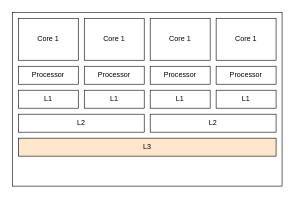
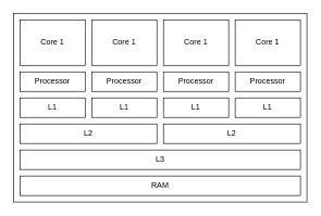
  <mxCell id="0" />
  <mxCell id="1" parent="0" />
  <mxCell id="2" value="" style="rounded=0;whiteSpace=wrap;html=1;fillColor=none;" vertex="1" parent="1"><mxGeometry x="20" y="20" width="450" height="290" as="geometry" /></mxCell>
  <mxCell id="3" value="Core 1" style="rounded=0;whiteSpace=wrap;html=1;" vertex="1" parent="1"><mxGeometry x="30" y="30" width="100" height="70" as="geometry" /></mxCell>
  <mxCell id="4" value="L1" style="rounded=0;whiteSpace=wrap;html=1;" vertex="1" parent="1"><mxGeometry x="30" y="150" width="100" height="30" as="geometry" /></mxCell>
  <mxCell id="5" value="L2" style="rounded=0;whiteSpace=wrap;html=1;" vertex="1" parent="1"><mxGeometry x="30" y="190" width="210" height="30" as="geometry" /></mxCell>
  <mxCell id="6" value="L2" style="rounded=0;whiteSpace=wrap;html=1;" vertex="1" parent="1"><mxGeometry x="250" y="190" width="210" height="30" as="geometry" /></mxCell>
- <mxCell id="7" value="L3" style="rounded=0;whiteSpace=wrap;html=1;fillColor=#ffe6cc;" vertex="1" parent="1"><mxGeometry x="30" y="230" width="430" height="30" as="geometry" /></mxCell>
+ <mxCell id="7" value="L3" style="rounded=0;whiteSpace=wrap;html=1;" vertex="1" parent="1"><mxGeometry x="30" y="230" width="430" height="30" as="geometry" /></mxCell>
+ <mxCell id="8" value="RAM" style="rounded=0;whiteSpace=wrap;html=1;" vertex="1" parent="1"><mxGeometry x="30" y="270" width="430" height="30" as="geometry" /></mxCell>
  <mxCell id="9" value="Processor" style="rounded=0;whiteSpace=wrap;html=1;" vertex="1" parent="1"><mxGeometry x="30" y="110" width="100" height="30" as="geometry" /></mxCell>
  <mxCell id="10" value="Core 1" style="rounded=0;whiteSpace=wrap;html=1;" vertex="1" parent="1"><mxGeometry x="140" y="30" width="100" height="70" as="geometry" /></mxCell>
  <mxCell id="11" value="L1" style="rounded=0;whiteSpace=wrap;html=1;" vertex="1" parent="1"><mxGeometry x="140" y="150" width="100" height="30" as="geometry" /></mxCell>
  <mxCell id="12" value="Processor" style="rounded=0;whiteSpace=wrap;html=1;" vertex="1" parent="1"><mxGeometry x="140" y="110" width="100" height="30" as="geometry" /></mxCell>
  <mxCell id="13" value="Core 1" style="rounded=0;whiteSpace=wrap;html=1;" vertex="1" parent="1"><mxGeometry x="250" y="30" width="100" height="70" as="geometry" /></mxCell>
  <mxCell id="14" value="L1" style="rounded=0;whiteSpace=wrap;html=1;" vertex="1" parent="1"><mxGeometry x="250" y="150" width="100" height="30" as="geometry" /></mxCell>
  <mxCell id="15" value="Processor" style="rounded=0;whiteSpace=wrap;html=1;" vertex="1" parent="1"><mxGeometry x="250" y="110" width="100" height="30" as="geometry" /></mxCell>
  <mxCell id="16" value="Core 1" style="rounded=0;whiteSpace=wrap;html=1;" vertex="1" parent="1"><mxGeometry x="360" y="30" width="100" height="70" as="geometry" /></mxCell>
  <mxCell id="17" value="L1" style="rounded=0;whiteSpace=wrap;html=1;" vertex="1" parent="1"><mxGeometry x="360" y="150" width="100" height="30" as="geometry" /></mxCell>
  <mxCell id="18" value="Processor" style="rounded=0;whiteSpace=wrap;html=1;" vertex="1" parent="1"><mxGeometry x="360" y="110" width="100" height="30" as="geometry" /></mxCell>
